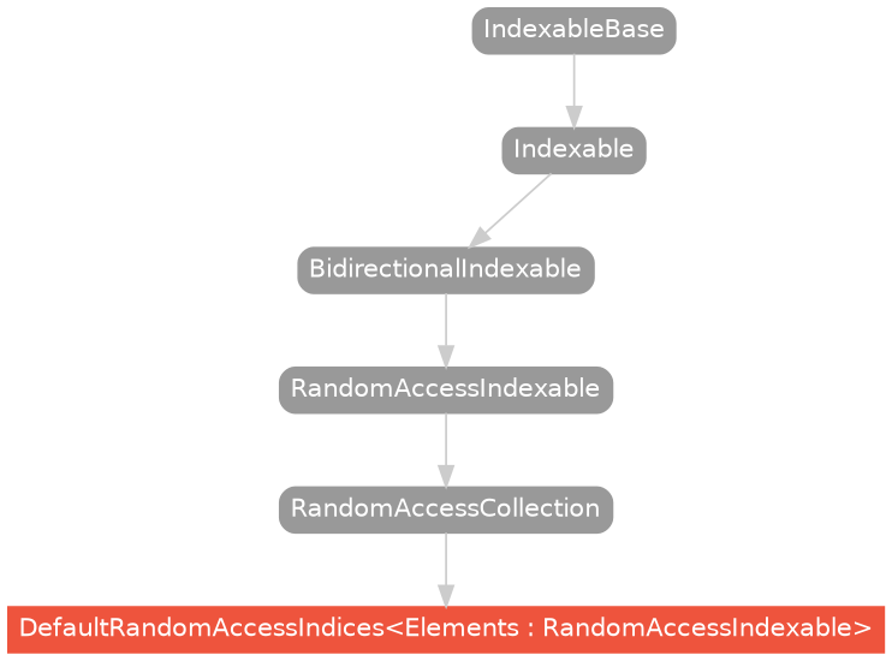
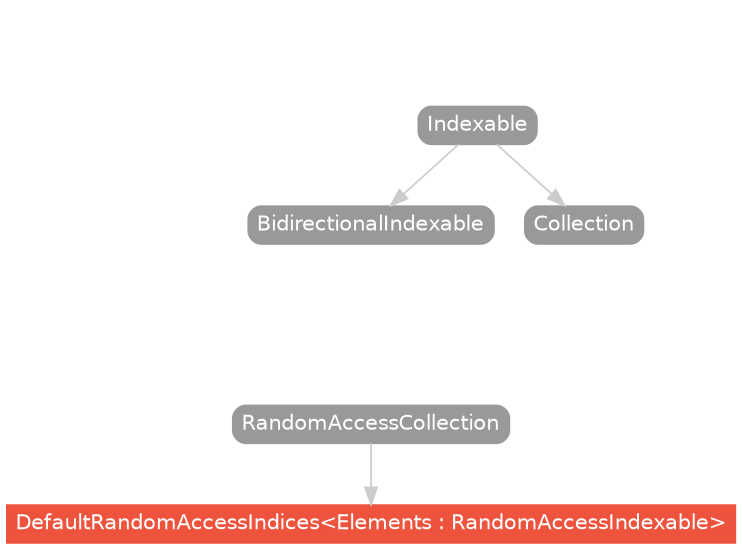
  strict digraph {
    node [color="#999999" fillcolor="#999999" fontcolor=white fontname=Helvetica fontsize=12 margin="0.07,0.05" shape=box style="filled,rounded"]
    edge [color="#cccccc"]
    "DefaultRandomAccessIndices<Elements : RandomAccessIndexable>" [color="#ee543d" fillcolor="#ee543d" height=0.3 style=filled]
    RandomAccessCollection [height=0.3]
    BidirectionalIndexable [height=0.3]
-   RandomAccessIndexable [height=0.3]
+   Collection [height=0.3]
    Indexable [height=0.3]
-   IndexableBase [height=0.3]
    subgraph sub_1 {
      rank=max
      "DefaultRandomAccessIndices<Elements : RandomAccessIndexable>"
    }
    RandomAccessCollection -> "DefaultRandomAccessIndices<Elements : RandomAccessIndexable>"
-   BidirectionalIndexable -> RandomAccessIndexable
-   RandomAccessIndexable -> RandomAccessCollection
    Indexable -> BidirectionalIndexable
-   IndexableBase -> Indexable
+   Indexable -> Collection
  }
